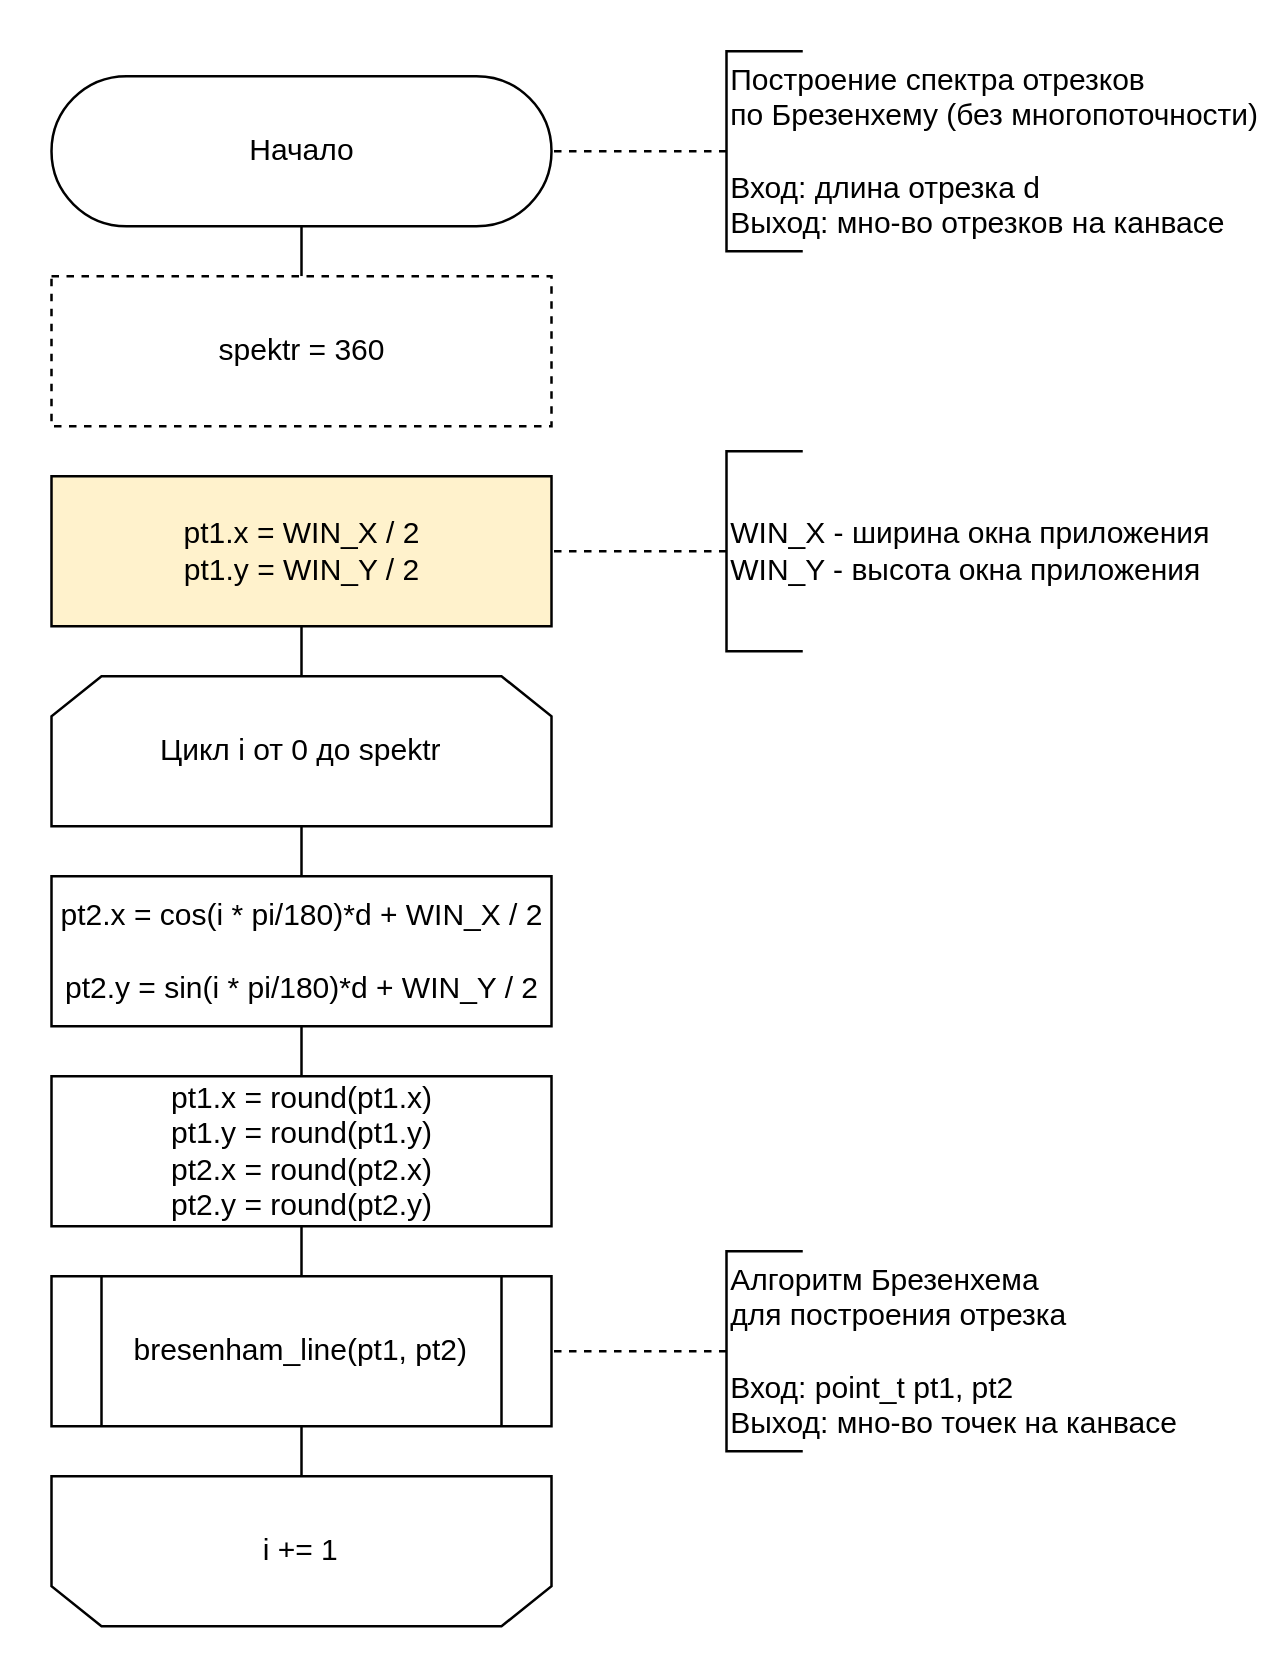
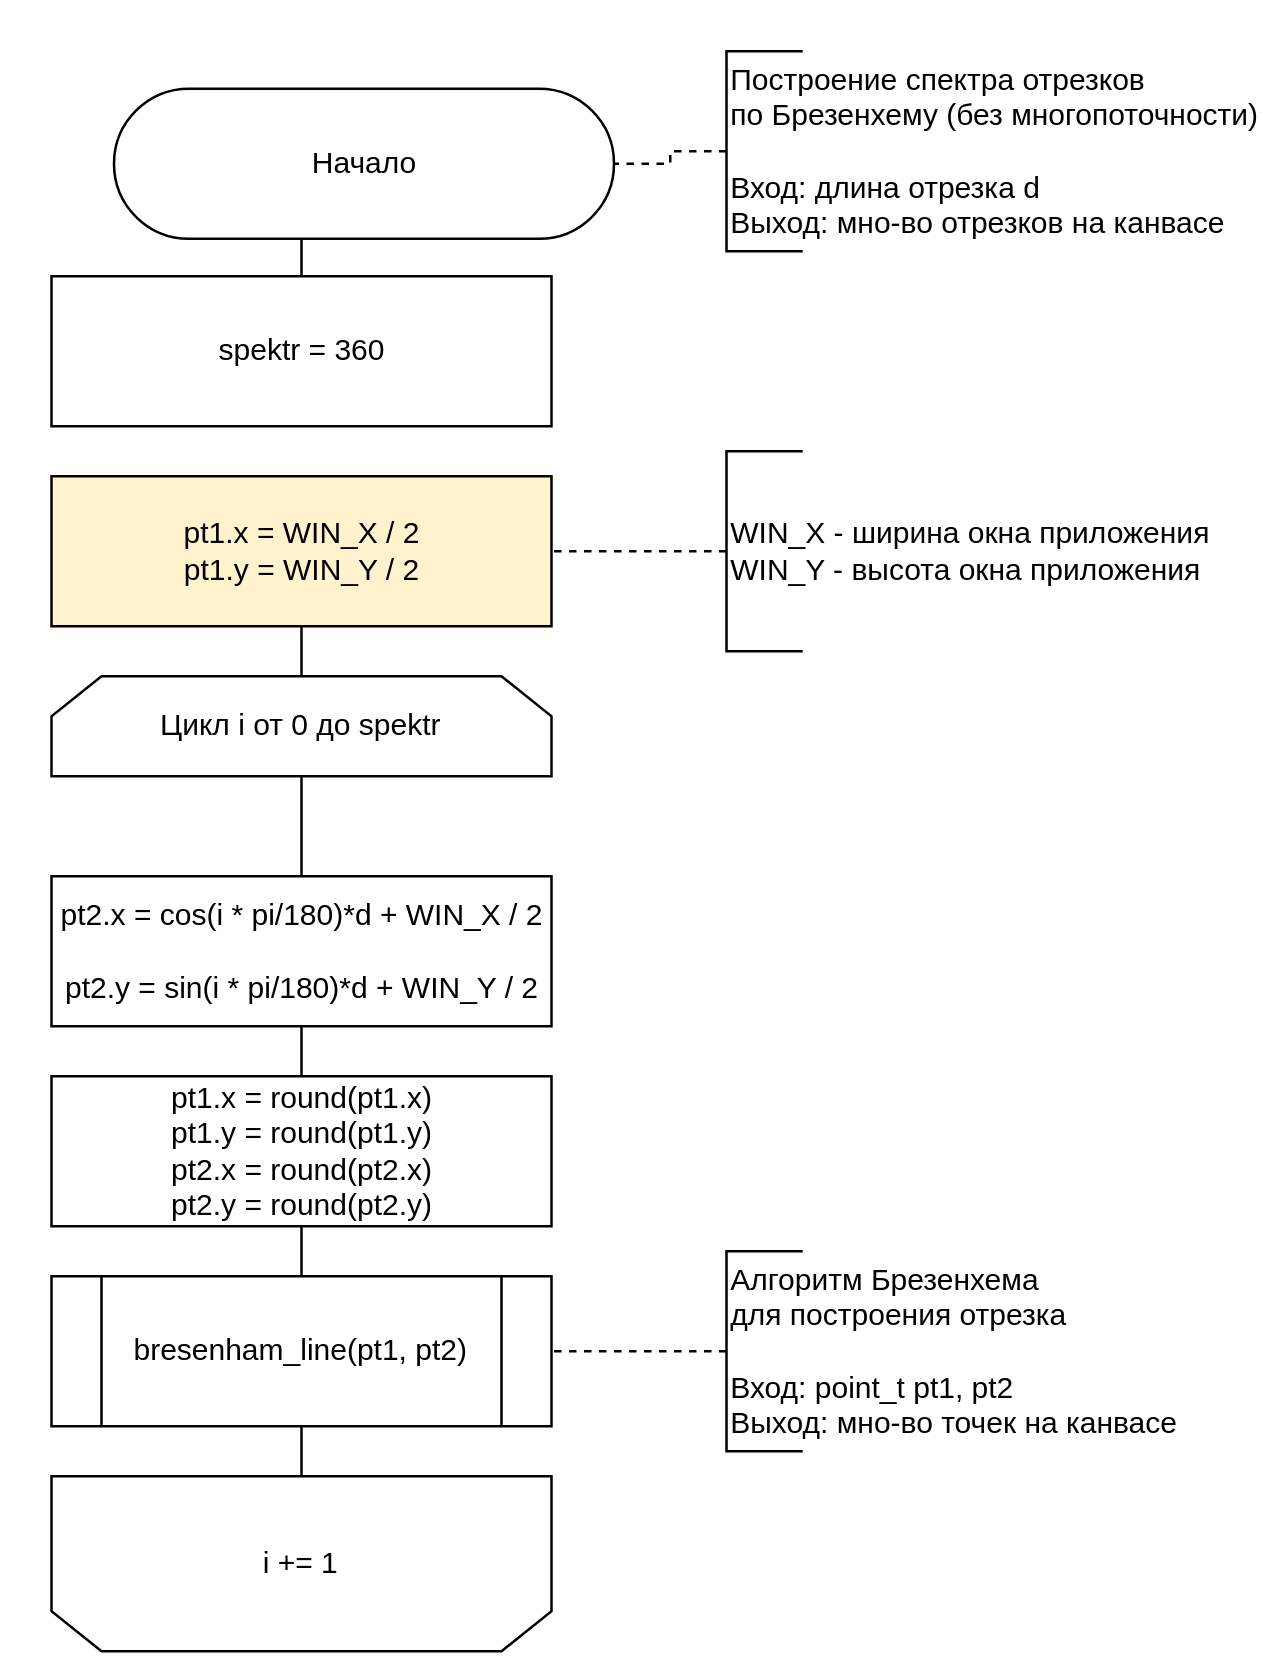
  <mxCell id="0" />
  <mxCell id="1" parent="0" />
  <mxCell id="2" style="edgeStyle=orthogonalEdgeStyle;rounded=0;orthogonalLoop=1;jettySize=auto;html=1;exitX=0.5;exitY=0.5;exitDx=0;exitDy=30;exitPerimeter=0;entryX=0.5;entryY=0;entryDx=0;entryDy=0;endArrow=none;endFill=0;" edge="1" parent="1" source="3" target="4"><mxGeometry relative="1" as="geometry" /></mxCell>
- <mxCell id="3" value="Начало" style="html=1;dashed=0;whitespace=wrap;shape=mxgraph.dfd.start" vertex="1" parent="1"><mxGeometry x="20" y="30" width="200" height="60" as="geometry" /></mxCell>
- <mxCell id="4" value="spektr = 360" style="html=1;dashed=1;whitespace=wrap;" vertex="1" parent="1"><mxGeometry x="20" y="110" width="200" height="60" as="geometry" /></mxCell>
+ <mxCell id="3" value="Начало" style="html=1;dashed=0;whitespace=wrap;shape=mxgraph.dfd.start" vertex="1" parent="1"><mxGeometry x="45" y="35" width="200" height="60" as="geometry" /></mxCell>
+ <mxCell id="4" value="spektr = 360" style="html=1;dashed=0;whitespace=wrap;" vertex="1" parent="1"><mxGeometry x="20" y="110" width="200" height="60" as="geometry" /></mxCell>
  <mxCell id="5" value="" style="edgeStyle=orthogonalEdgeStyle;rounded=0;orthogonalLoop=1;jettySize=auto;html=1;endArrow=none;endFill=0;dashed=1;" edge="1" parent="1" source="6" target="3"><mxGeometry relative="1" as="geometry" /></mxCell>
  <mxCell id="6" value="Построение спектра отрезков&lt;br&gt;по Брезенхему (без многопоточности)&lt;br&gt;&lt;br&gt;Вход: длина отрезка d&lt;br&gt;Выход: мно-во отрезков на канвасе" style="html=1;dashed=0;whitespace=wrap;shape=partialRectangle;right=0;align=left;" vertex="1" parent="1"><mxGeometry x="290" y="20" width="30" height="80" as="geometry" /></mxCell>
  <mxCell id="7" style="edgeStyle=orthogonalEdgeStyle;rounded=0;orthogonalLoop=1;jettySize=auto;html=1;exitX=0.5;exitY=1;exitDx=0;exitDy=0;entryX=0.5;entryY=0;entryDx=0;entryDy=0;endArrow=none;endFill=0;" edge="1" parent="1" source="8" target="12"><mxGeometry relative="1" as="geometry" /></mxCell>
  <mxCell id="8" value="pt1.x = WIN_X / 2&lt;br&gt;pt1.y = WIN_Y / 2" style="html=1;dashed=0;whitespace=wrap;fillColor=#fff2cc;" vertex="1" parent="1"><mxGeometry x="20" y="190" width="200" height="60" as="geometry" /></mxCell>
  <mxCell id="9" value="" style="edgeStyle=orthogonalEdgeStyle;rounded=0;orthogonalLoop=1;jettySize=auto;html=1;endArrow=none;endFill=0;dashed=1;" edge="1" source="10" parent="1"><mxGeometry relative="1" as="geometry"><mxPoint x="220" y="220" as="targetPoint" /></mxGeometry></mxCell>
  <mxCell id="10" value="WIN_X - ширина окна приложения&lt;br&gt;WIN_Y - высота окна приложения" style="html=1;dashed=0;whitespace=wrap;shape=partialRectangle;right=0;align=left;" vertex="1" parent="1"><mxGeometry x="290" y="180" width="30" height="80" as="geometry" /></mxCell>
  <mxCell id="11" style="edgeStyle=orthogonalEdgeStyle;rounded=0;orthogonalLoop=1;jettySize=auto;html=1;exitX=0.5;exitY=1;exitDx=0;exitDy=0;entryX=0.5;entryY=0;entryDx=0;entryDy=0;endArrow=none;endFill=0;" edge="1" parent="1" source="12" target="14"><mxGeometry relative="1" as="geometry" /></mxCell>
- <mxCell id="12" value="Цикл i от 0 до spektr" style="shape=loopLimit;whiteSpace=wrap;html=1;direction=east" vertex="1" parent="1"><mxGeometry x="20" y="270" width="200" height="60" as="geometry" /></mxCell>
+ <mxCell id="12" value="Цикл i от 0 до spektr" style="shape=loopLimit;whiteSpace=wrap;html=1;direction=east" vertex="1" parent="1"><mxGeometry x="20" y="270" width="200" height="40" as="geometry" /></mxCell>
  <mxCell id="13" style="edgeStyle=orthogonalEdgeStyle;rounded=0;orthogonalLoop=1;jettySize=auto;html=1;exitX=0.5;exitY=1;exitDx=0;exitDy=0;entryX=0.5;entryY=0;entryDx=0;entryDy=0;endArrow=none;endFill=0;" edge="1" parent="1" source="14" target="16"><mxGeometry relative="1" as="geometry" /></mxCell>
  <mxCell id="14" value="pt2.x = cos(i * pi/180)*d + WIN_X / 2&lt;br&gt;&amp;nbsp;&lt;br&gt;pt2.y = sin(i * pi/180)*d + WIN_Y / 2" style="html=1;dashed=0;whitespace=wrap;" vertex="1" parent="1"><mxGeometry x="20" y="350" width="200" height="60" as="geometry" /></mxCell>
  <mxCell id="15" style="edgeStyle=orthogonalEdgeStyle;rounded=0;orthogonalLoop=1;jettySize=auto;html=1;exitX=0.5;exitY=1;exitDx=0;exitDy=0;entryX=0.5;entryY=0;entryDx=0;entryDy=0;endArrow=none;endFill=0;" edge="1" parent="1" source="16"><mxGeometry relative="1" as="geometry"><mxPoint x="120" y="510" as="targetPoint" /></mxGeometry></mxCell>
  <mxCell id="16" value="pt1.x = round(pt1.x)&lt;br&gt;pt1.y = round(pt1.y)&lt;br&gt;pt2.x = round(pt2.x)&lt;br&gt;pt2.y = round(pt2.y)" style="html=1;dashed=0;whitespace=wrap;" vertex="1" parent="1"><mxGeometry x="20" y="430" width="200" height="60" as="geometry" /></mxCell>
  <mxCell id="17" style="edgeStyle=orthogonalEdgeStyle;rounded=0;orthogonalLoop=1;jettySize=auto;html=1;exitX=0.5;exitY=1;exitDx=0;exitDy=0;entryX=0.5;entryY=1;entryDx=0;entryDy=0;endArrow=none;endFill=0;" edge="1" parent="1" target="20"><mxGeometry relative="1" as="geometry"><mxPoint x="120" y="570" as="sourcePoint" /></mxGeometry></mxCell>
  <mxCell id="18" value="Алгоритм Брезенхема&lt;br&gt;для построения отрезка&lt;br&gt;&lt;br&gt;Вход: point_t pt1, pt2&lt;br&gt;Выход: мно-во точек на канвасе" style="html=1;dashed=0;whitespace=wrap;shape=partialRectangle;right=0;align=left;" vertex="1" parent="1"><mxGeometry x="290" y="500" width="30" height="80" as="geometry" /></mxCell>
  <mxCell id="19" value="" style="edgeStyle=orthogonalEdgeStyle;rounded=0;orthogonalLoop=1;jettySize=auto;html=1;endArrow=none;endFill=0;dashed=1;" edge="1" source="18" parent="1"><mxGeometry relative="1" as="geometry"><mxPoint x="220" y="540" as="targetPoint" /></mxGeometry></mxCell>
- <mxCell id="20" value="i += 1" style="shape=loopLimit;whiteSpace=wrap;html=1;strokeWidth=1;direction=west;" vertex="1" parent="1"><mxGeometry x="20" y="590" width="200" height="60" as="geometry" /></mxCell>
+ <mxCell id="20" value="i += 1" style="shape=loopLimit;whiteSpace=wrap;html=1;strokeWidth=1;direction=west;" vertex="1" parent="1"><mxGeometry x="20" y="590" width="200" height="70" as="geometry" /></mxCell>
  <mxCell id="21" value="bresenham_line(pt1, pt2)" style="shape=process;whiteSpace=wrap;html=1;backgroundOutline=1;" vertex="1" parent="1"><mxGeometry x="20" y="510" width="200" height="60" as="geometry" /></mxCell>
